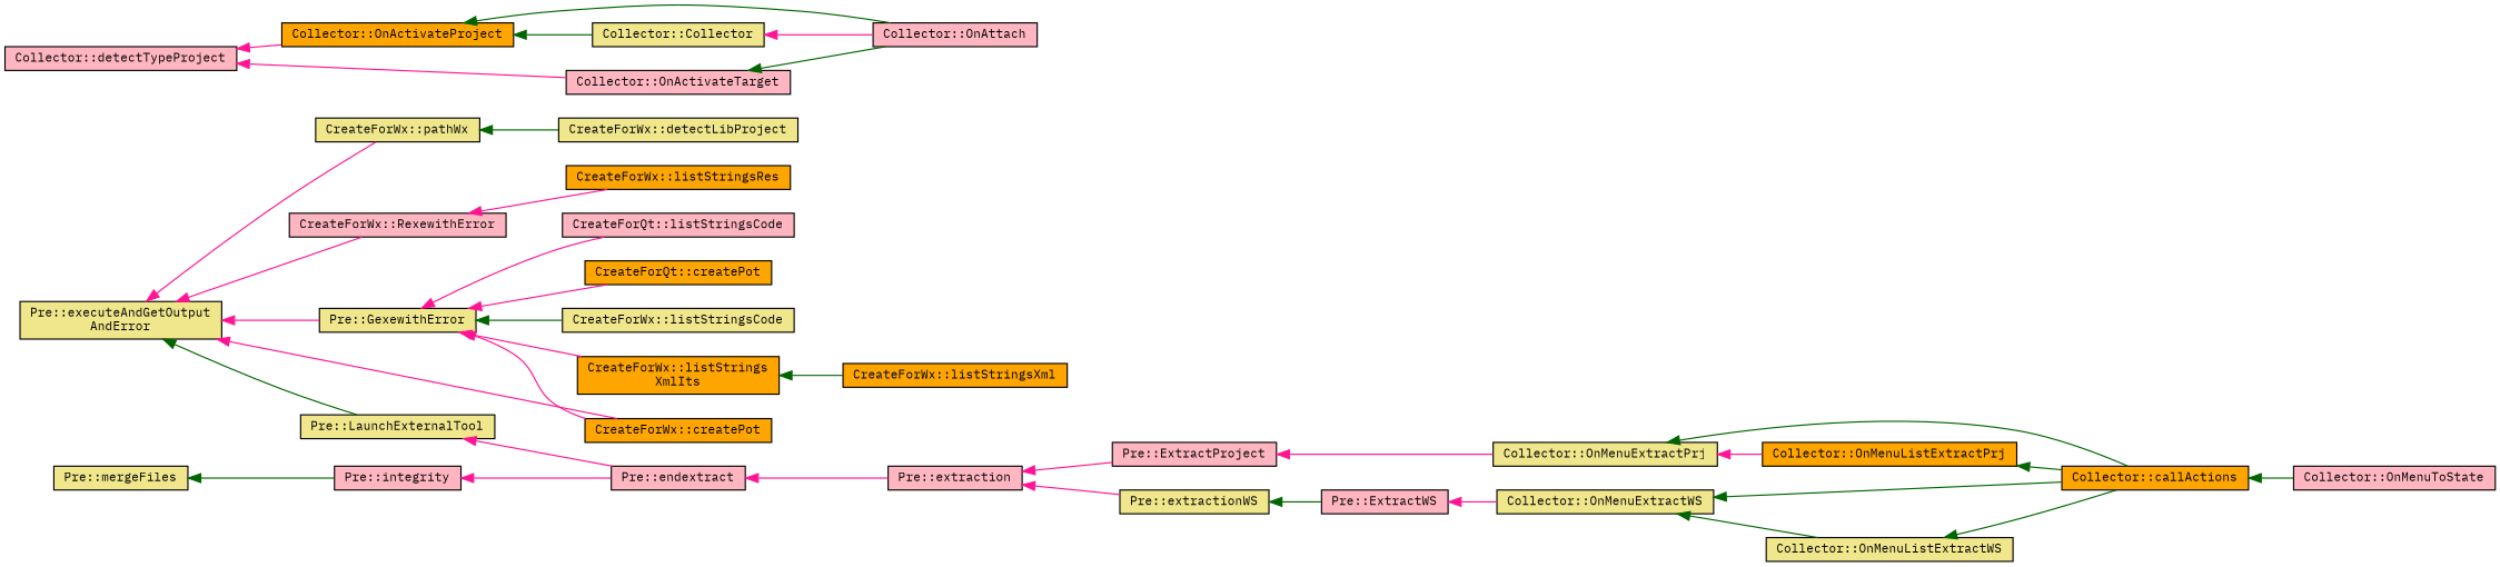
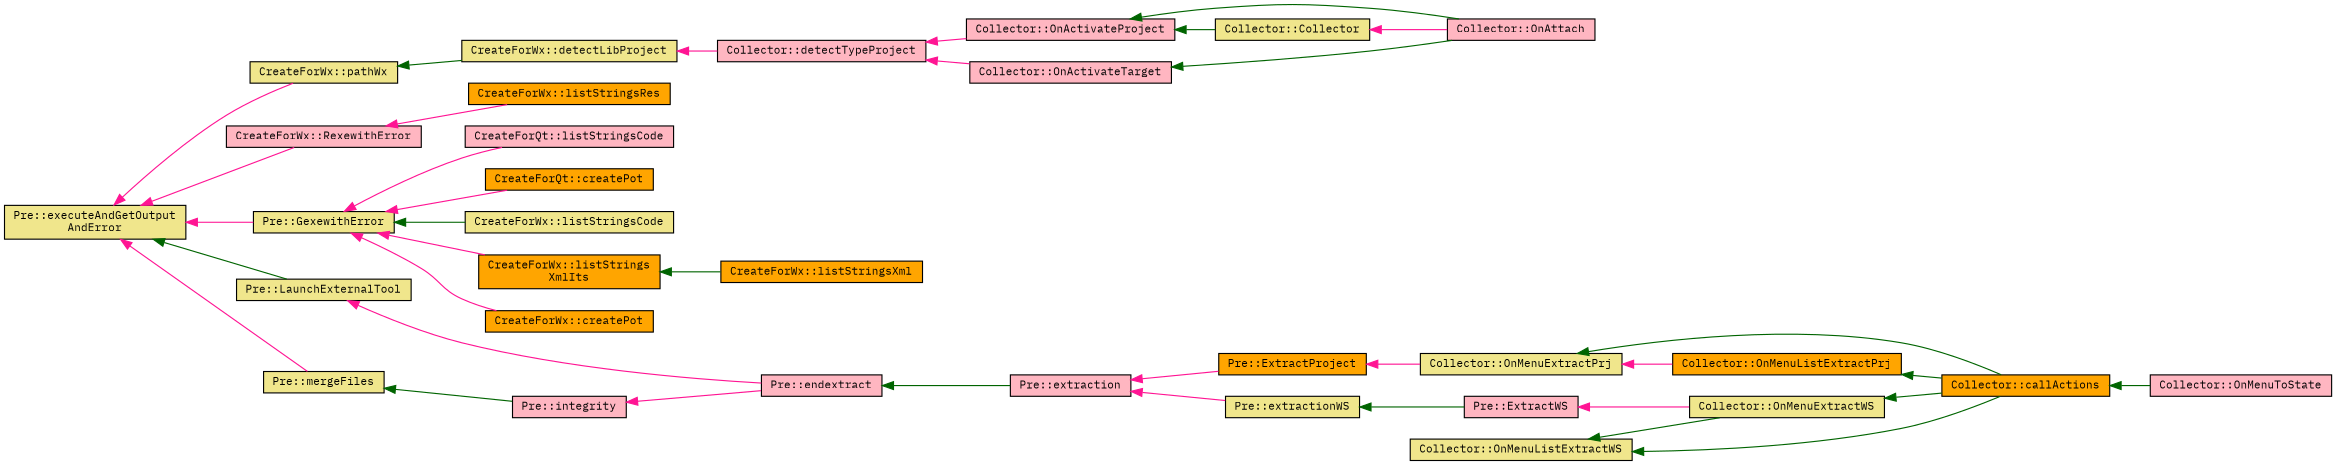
  digraph {
    fontname="IBM Plex Mono"
    rankdir=LR
    node [color=black fillcolor=khaki fontname="IBM Plex Mono" fontsize=10 shape=record style=filled]
    edge [color=deeppink dir=back fontname="IBM Plex Mono" fontsize=10 labelfontname=Helvetica labelfontsize=10 style=solid]
    n1 [fontcolor=black height=0.2 label="Pre::executeAndGetOutput\lAndError" width=0.4]
    n2 [height=0.2 label="CreateForWx::pathWx" width=0.4]
    n3 [fillcolor=lightpink height=0.2 label="CreateForWx::RexewithError" width=0.4]
    n4 [height=0.2 label="Pre::GexewithError" width=0.4]
    n5 [height=0.2 label="Pre::LaunchExternalTool" width=0.4]
    n6 [height=0.2 label="Pre::mergeFiles" width=0.4]
    n7 [height=0.2 label="CreateForWx::detectLibProject" width=0.4]
    n8 [fillcolor=orange height=0.2 label="CreateForWx::listStringsRes" width=0.4]
    n9 [fillcolor=lightpink height=0.2 label="CreateForQt::listStringsCode" width=0.4]
    n10 [fillcolor=orange height=0.2 label="CreateForQt::createPot" width=0.4]
    n11 [height=0.2 label="CreateForWx::listStringsCode" width=0.4]
    n12 [fillcolor=orange height=0.2 label="CreateForWx::listStrings\lXmlIts" width=0.4]
    n13 [fillcolor=orange height=0.2 label="CreateForWx::createPot" width=0.4]
    n14 [fillcolor=lightpink height=0.2 label="Pre::endextract" width=0.4]
    n15 [fillcolor=lightpink height=0.2 label="Pre::integrity" width=0.4]
    n16 [fillcolor=lightpink height=0.2 label="Collector::detectTypeProject" width=0.4]
-   n17 [fillcolor=orange height=0.2 label="Collector::OnActivateProject" width=0.4]
+   n17 [fillcolor=lightpink height=0.2 label="Collector::OnActivateProject" width=0.4]
    n18 [fillcolor=lightpink height=0.2 label="Collector::OnActivateTarget" width=0.4]
    n19 [fillcolor=lightpink height=0.2 label="Collector::OnAttach" width=0.4]
    n20 [height=0.2 label="Collector::Collector" width=0.4]
    n21 [fillcolor=orange height=0.2 label="CreateForWx::listStringsXml" width=0.4]
    n22 [fillcolor=lightpink height=0.2 label="Pre::extraction" width=0.4]
-   n23 [fillcolor=lightpink height=0.2 label="Pre::ExtractProject" width=0.4]
+   n23 [fillcolor=orange height=0.2 label="Pre::ExtractProject" width=0.4]
    n24 [height=0.2 label="Pre::extractionWS" width=0.4]
    n25 [height=0.2 label="Collector::OnMenuExtractPrj" width=0.4]
    n26 [fillcolor=lightpink height=0.2 label="Pre::ExtractWS" width=0.4]
    n27 [fillcolor=orange height=0.2 label="Collector::callActions" width=0.4]
    n28 [fillcolor=orange height=0.2 label="Collector::OnMenuListExtractPrj" width=0.4]
    n29 [fillcolor=lightpink height=0.2 label="Collector::OnMenuToState" width=0.4]
    n30 [height=0.2 label="Collector::OnMenuExtractWS" width=0.4]
    n31 [height=0.2 label="Collector::OnMenuListExtractWS" width=0.4]
    n1 -> n2
    n1 -> n3
    n1 -> n4
    n1 -> n5 [color=darkgreen]
-   n1 -> n13
+   n1 -> n6
    n2 -> n7 [color=darkgreen]
    n3 -> n8
    n4 -> n9
    n4 -> n10
    n4 -> n11 [color=darkgreen]
    n4 -> n12
    n4 -> n13
    n5 -> n14
    n6 -> n15 [color=darkgreen]
+   n7 -> n16
    n12 -> n21 [color=darkgreen]
-   n14 -> n22
+   n14 -> n22 [color=darkgreen]
    n15 -> n14
    n16 -> n17
    n16 -> n18
    n17 -> n19 [color=darkgreen]
    n17 -> n20 [color=darkgreen]
    n18 -> n19 [color=darkgreen]
    n20 -> n19
    n22 -> n23
    n22 -> n24
    n23 -> n25
    n24 -> n26 [color=darkgreen]
    n25 -> n27 [color=darkgreen]
    n25 -> n28
    n26 -> n30
    n27 -> n29 [color=darkgreen]
    n28 -> n27 [color=darkgreen]
    n30 -> n27 [color=darkgreen]
-   n30 -> n31 [color=darkgreen]
+   n31 -> n30 [color=darkgreen]
    n31 -> n27 [color=darkgreen]
  }
